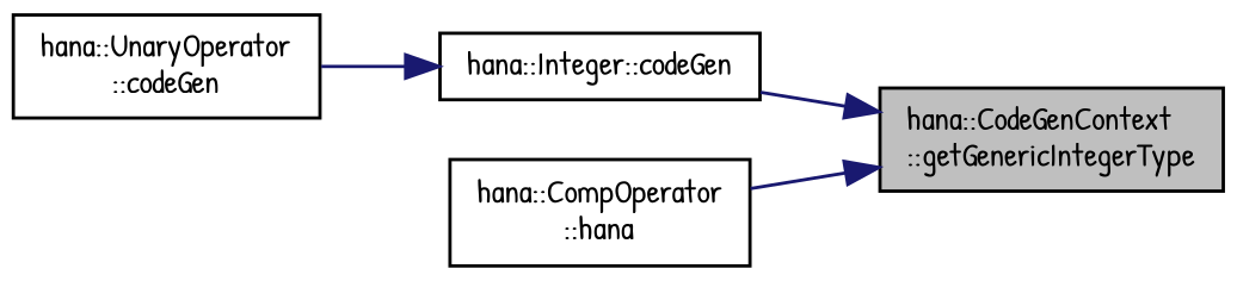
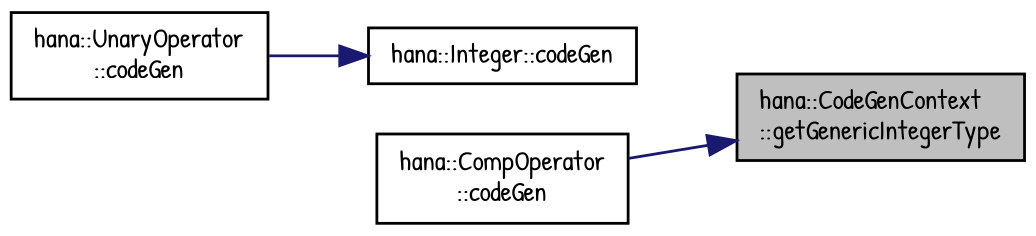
  digraph {
    fontname="Patrick Hand"
    rankdir=RL
    node [color=black fillcolor=white fontname="Patrick Hand" fontsize=10 shape=record style=filled]
    edge [color=midnightblue dir=back fontname="Patrick Hand" fontsize=10 labelfontname=Helvetica labelfontsize=10 style=solid]
    n1 [fillcolor=grey75 fontcolor=black height=0.2 label="hana::CodeGenContext\l::getGenericIntegerType" width=0.4]
    n2 [height=0.2 label="hana::Integer::codeGen" width=0.4]
-   n3 [height=0.2 label="hana::CompOperator\l::hana" width=0.4]
+   n3 [height=0.2 label="hana::CompOperator\l::codeGen" width=0.4]
    n4 [height=0.2 label="hana::UnaryOperator\l::codeGen" width=0.4]
-   n1 -> n2
    n1 -> n3
    n2 -> n4
  }
